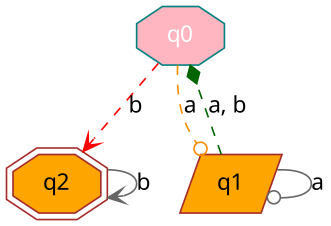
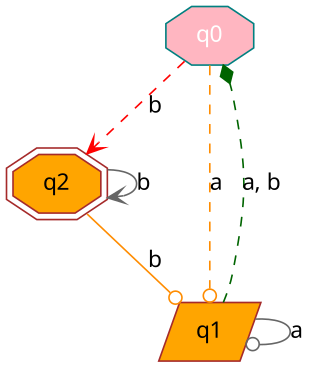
  digraph {
    rankdir=TB
    fontname="Noto Sans"
    node [fillcolor=orange fontname="Noto Sans" shape=octagon style=filled color=brown]
    edge [fontname="Noto Sans" color=darkorange style=dashed arrowhead=odot]
    q0 [fillcolor=lightpink fontcolor=white color=teal]
    q2 [final=1 peripheries=2]
    q1 [shape=parallelogram]
    q0 -> q2 [label=b color=red arrowhead=vee]
    q0 -> q1 [label=a]
    q2 -> q2 [label=b color=gray40 style=solid arrowhead=vee]
+   q2 -> q1 [label=b style=solid]
    q1 -> q0 [label="a, b" color=darkgreen arrowhead=diamond]
    q1 -> q1 [label=a color=gray40 style=solid]
  }
